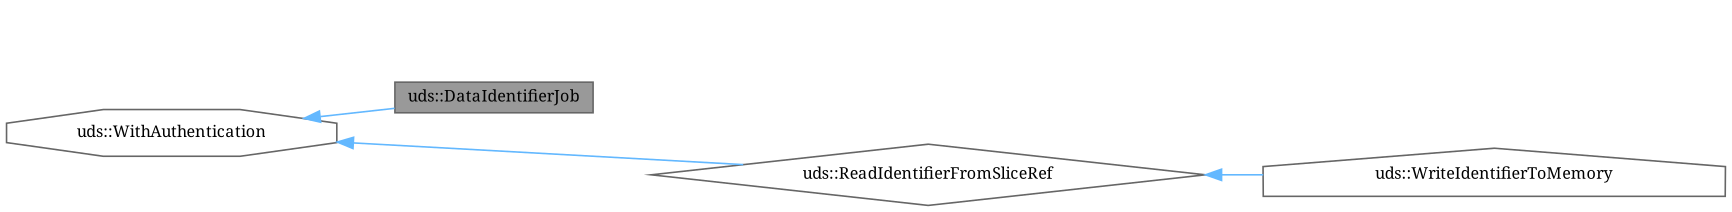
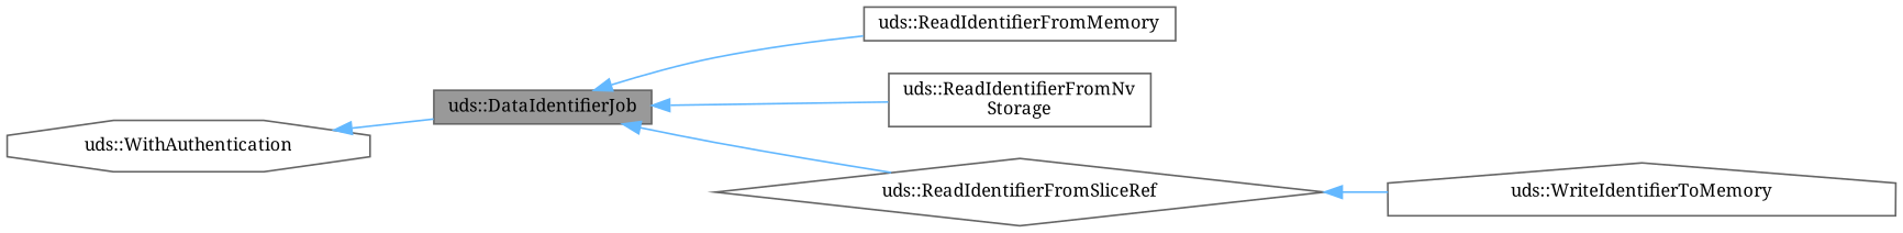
  digraph {
    fontname="Noto Serif"
    rankdir=LR
    node [color=gray40 fillcolor=white fontname="Noto Serif" fontsize=10 shape=box style=filled]
    edge [color=steelblue1 dir=back fontname="Noto Serif" fontsize=10 labelfontname=Helvetica labelfontsize=10 style=solid]
    n1 [fillcolor=grey60 fontcolor=black height=0.2 label="uds::DataIdentifierJob" width=0.4]
+   n2 [height=0.2 label="uds::ReadIdentifierFromMemory" width=0.4]
+   n3 [height=0.2 label="uds::ReadIdentifierFromNv\lStorage" width=0.4]
    n4 [height=0.2 label="uds::ReadIdentifierFromSliceRef" shape=diamond width=0.4]
    n5 [height=0.2 label="uds::WriteIdentifierToMemory" shape=house width=0.4]
    n6 [height=0.2 label="uds::WithAuthentication" shape=octagon width=0.4]
-   n6 -> n4
+   n1 -> n2
+   n1 -> n3
+   n1 -> n4
    n4 -> n5
    n6 -> n1
  }
